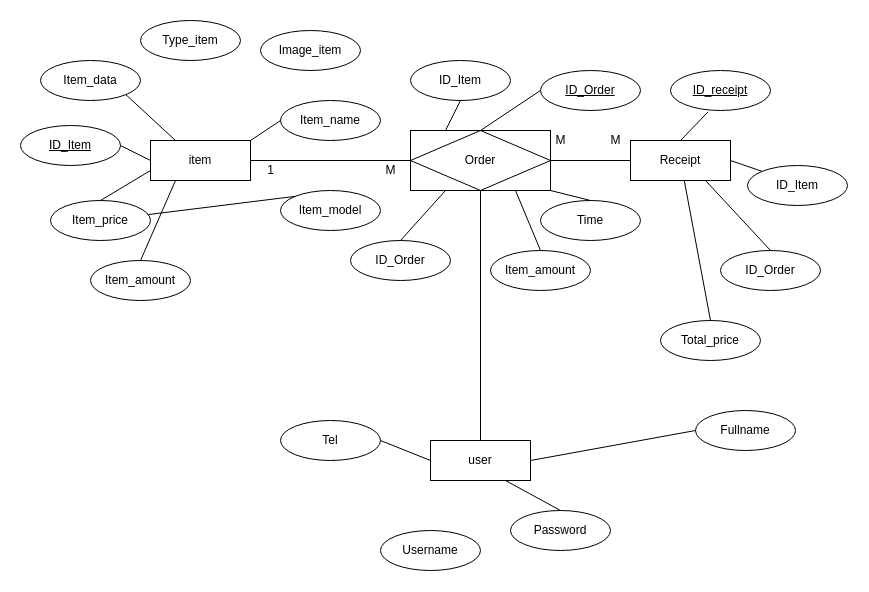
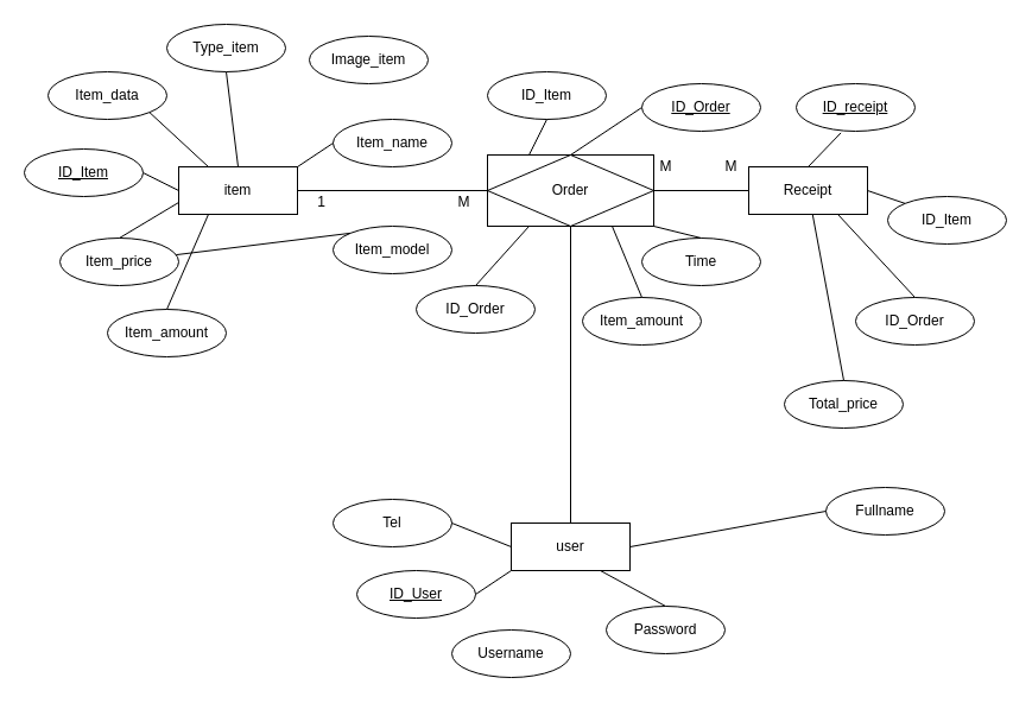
  <mxCell id="0" />
  <mxCell id="1" parent="0" />
  <mxCell id="2" value="item&lt;br&gt;" style="whiteSpace=wrap;html=1;align=center;" vertex="1" parent="1"><mxGeometry x="150" y="140" width="100" height="40" as="geometry" /></mxCell>
  <mxCell id="3" value="Item_name" style="ellipse;whiteSpace=wrap;html=1;align=center;" vertex="1" parent="1"><mxGeometry x="280" y="100" width="100" height="40" as="geometry" /></mxCell>
  <mxCell id="4" value="Item_price" style="ellipse;whiteSpace=wrap;html=1;align=center;" vertex="1" parent="1"><mxGeometry x="50" y="200" width="100" height="40" as="geometry" /></mxCell>
  <mxCell id="5" value="Item_amount" style="ellipse;whiteSpace=wrap;html=1;align=center;" vertex="1" parent="1"><mxGeometry x="90" y="260" width="100" height="40" as="geometry" /></mxCell>
  <mxCell id="6" value="Item_model" style="ellipse;whiteSpace=wrap;html=1;align=center;" vertex="1" parent="1"><mxGeometry x="280" y="190" width="100" height="40" as="geometry" /></mxCell>
  <mxCell id="7" value="Image_item" style="ellipse;whiteSpace=wrap;html=1;align=center;" vertex="1" parent="1"><mxGeometry x="260" y="30" width="100" height="40" as="geometry" /></mxCell>
  <mxCell id="8" value="Type_item" style="ellipse;whiteSpace=wrap;html=1;align=center;" vertex="1" parent="1"><mxGeometry x="140" y="20" width="100" height="40" as="geometry" /></mxCell>
  <mxCell id="9" value="Item_data&lt;br&gt;" style="ellipse;whiteSpace=wrap;html=1;align=center;" vertex="1" parent="1"><mxGeometry x="40" y="60" width="100" height="40" as="geometry" /></mxCell>
  <mxCell id="10" value="" style="endArrow=none;html=1;rounded=0;exitX=1;exitY=0.5;exitDx=0;exitDy=0;entryX=0;entryY=0.5;entryDx=0;entryDy=0;" edge="1" parent="1" source="35" target="2"><mxGeometry relative="1" as="geometry"><mxPoint x="120" y="140" as="sourcePoint" /><mxPoint x="310" y="210" as="targetPoint" /></mxGeometry></mxCell>
  <mxCell id="11" value="" style="endArrow=none;html=1;rounded=0;exitX=1;exitY=1;exitDx=0;exitDy=0;entryX=0.25;entryY=0;entryDx=0;entryDy=0;" edge="1" parent="1" source="9" target="2"><mxGeometry relative="1" as="geometry"><mxPoint x="180" y="190" as="sourcePoint" /><mxPoint x="340" y="190" as="targetPoint" /></mxGeometry></mxCell>
  <mxCell id="12" value="" style="endArrow=none;html=1;rounded=0;exitX=0.5;exitY=0;exitDx=0;exitDy=0;entryX=0;entryY=0.75;entryDx=0;entryDy=0;" edge="1" parent="1" source="4" target="2"><mxGeometry relative="1" as="geometry"><mxPoint x="240" y="270" as="sourcePoint" /><mxPoint x="400" y="270" as="targetPoint" /></mxGeometry></mxCell>
  <mxCell id="13" value="" style="endArrow=none;html=1;rounded=0;exitX=0.5;exitY=0;exitDx=0;exitDy=0;entryX=0.25;entryY=1;entryDx=0;entryDy=0;" edge="1" parent="1" source="5" target="2"><mxGeometry relative="1" as="geometry"><mxPoint x="190" y="250" as="sourcePoint" /><mxPoint x="210" y="210" as="targetPoint" /></mxGeometry></mxCell>
  <mxCell id="14" value="" style="endArrow=none;html=1;rounded=0;exitX=0;exitY=0;exitDx=0;exitDy=0;" edge="1" parent="1" source="6" target="4"><mxGeometry relative="1" as="geometry"><mxPoint x="250" y="270" as="sourcePoint" /><mxPoint x="410" y="270" as="targetPoint" /></mxGeometry></mxCell>
  <mxCell id="15" value="" style="endArrow=none;html=1;rounded=0;exitX=1;exitY=0;exitDx=0;exitDy=0;entryX=0;entryY=0.5;entryDx=0;entryDy=0;" edge="1" parent="1" source="2" target="3"><mxGeometry relative="1" as="geometry"><mxPoint x="460" y="240" as="sourcePoint" /><mxPoint x="620" y="240" as="targetPoint" /></mxGeometry></mxCell>
+ <mxCell id="16" value="" style="endArrow=none;html=1;rounded=0;exitX=0.5;exitY=0;exitDx=0;exitDy=0;entryX=0.5;entryY=1;entryDx=0;entryDy=0;" edge="1" parent="1" source="2" target="8"><mxGeometry relative="1" as="geometry"><mxPoint x="450" y="180" as="sourcePoint" /><mxPoint x="610" y="180" as="targetPoint" /></mxGeometry></mxCell>
  <mxCell id="17" value="Order" style="shape=associativeEntity;whiteSpace=wrap;html=1;align=center;" vertex="1" parent="1"><mxGeometry x="410" y="130" width="140" height="60" as="geometry" /></mxCell>
  <mxCell id="18" value="Receipt" style="whiteSpace=wrap;html=1;align=center;" vertex="1" parent="1"><mxGeometry x="630" y="140" width="100" height="40" as="geometry" /></mxCell>
  <mxCell id="19" value="ID_Item" style="ellipse;whiteSpace=wrap;html=1;align=center;" vertex="1" parent="1"><mxGeometry x="410" y="60" width="100" height="40" as="geometry" /></mxCell>
  <mxCell id="20" value="ID_Order" style="ellipse;whiteSpace=wrap;html=1;align=center;" vertex="1" parent="1"><mxGeometry x="350" y="240" width="100" height="40" as="geometry" /></mxCell>
  <mxCell id="21" value="Item_amount" style="ellipse;whiteSpace=wrap;html=1;align=center;" vertex="1" parent="1"><mxGeometry x="490" y="250" width="100" height="40" as="geometry" /></mxCell>
  <mxCell id="22" value="Time" style="ellipse;whiteSpace=wrap;html=1;align=center;" vertex="1" parent="1"><mxGeometry x="540" y="200" width="100" height="40" as="geometry" /></mxCell>
  <mxCell id="23" value="" style="endArrow=none;html=1;rounded=0;exitX=0.5;exitY=0;exitDx=0;exitDy=0;entryX=0.25;entryY=1;entryDx=0;entryDy=0;" edge="1" parent="1" source="20" target="17"><mxGeometry relative="1" as="geometry"><mxPoint x="430" y="230" as="sourcePoint" /><mxPoint x="590" y="230" as="targetPoint" /></mxGeometry></mxCell>
  <mxCell id="24" value="" style="endArrow=none;html=1;rounded=0;exitX=0.5;exitY=1;exitDx=0;exitDy=0;entryX=0.25;entryY=0;entryDx=0;entryDy=0;" edge="1" parent="1" source="19" target="17"><mxGeometry relative="1" as="geometry"><mxPoint x="610" y="290" as="sourcePoint" /><mxPoint x="770" y="290" as="targetPoint" /></mxGeometry></mxCell>
  <mxCell id="25" value="" style="endArrow=none;html=1;rounded=0;exitX=0.5;exitY=0;exitDx=0;exitDy=0;entryX=1;entryY=1;entryDx=0;entryDy=0;" edge="1" parent="1" source="22" target="17"><mxGeometry relative="1" as="geometry"><mxPoint x="580" y="290" as="sourcePoint" /><mxPoint x="740" y="290" as="targetPoint" /></mxGeometry></mxCell>
  <mxCell id="26" value="" style="endArrow=none;html=1;rounded=0;exitX=0.5;exitY=0;exitDx=0;exitDy=0;entryX=0.75;entryY=1;entryDx=0;entryDy=0;" edge="1" parent="1" source="21" target="17"><mxGeometry relative="1" as="geometry"><mxPoint x="580" y="300" as="sourcePoint" /><mxPoint x="740" y="300" as="targetPoint" /></mxGeometry></mxCell>
  <mxCell id="27" value="" style="endArrow=none;html=1;rounded=0;entryX=0.5;entryY=0;entryDx=0;entryDy=0;exitX=0;exitY=0.5;exitDx=0;exitDy=0;" edge="1" parent="1" source="34" target="17"><mxGeometry relative="1" as="geometry"><mxPoint x="555" y="100" as="sourcePoint" /><mxPoint x="830" y="220" as="targetPoint" /></mxGeometry></mxCell>
  <mxCell id="28" value="" style="endArrow=none;html=1;rounded=0;exitX=1;exitY=0.5;exitDx=0;exitDy=0;entryX=0;entryY=0.5;entryDx=0;entryDy=0;" edge="1" parent="1" source="2" target="17"><mxGeometry relative="1" as="geometry"><mxPoint x="280" y="160" as="sourcePoint" /><mxPoint x="400" y="160" as="targetPoint" /></mxGeometry></mxCell>
  <mxCell id="29" value="1" style="text;html=1;align=center;verticalAlign=middle;resizable=0;points=[];autosize=1;strokeColor=none;fillColor=none;" vertex="1" parent="1"><mxGeometry x="255" y="155" width="30" height="30" as="geometry" /></mxCell>
  <mxCell id="30" value="M" style="text;html=1;align=center;verticalAlign=middle;resizable=0;points=[];autosize=1;strokeColor=none;fillColor=none;" vertex="1" parent="1"><mxGeometry x="375" y="155" width="30" height="30" as="geometry" /></mxCell>
  <mxCell id="31" value="" style="endArrow=none;html=1;rounded=0;exitX=1;exitY=0.5;exitDx=0;exitDy=0;entryX=0;entryY=0.5;entryDx=0;entryDy=0;" edge="1" parent="1" source="17" target="18"><mxGeometry relative="1" as="geometry"><mxPoint x="570" y="200" as="sourcePoint" /><mxPoint x="730" y="200" as="targetPoint" /></mxGeometry></mxCell>
  <mxCell id="32" value="M" style="text;html=1;align=center;verticalAlign=middle;resizable=0;points=[];autosize=1;strokeColor=none;fillColor=none;" vertex="1" parent="1"><mxGeometry x="545" y="125" width="30" height="30" as="geometry" /></mxCell>
  <mxCell id="33" value="M" style="text;html=1;align=center;verticalAlign=middle;resizable=0;points=[];autosize=1;strokeColor=none;fillColor=none;" vertex="1" parent="1"><mxGeometry x="600" y="125" width="30" height="30" as="geometry" /></mxCell>
  <mxCell id="34" value="ID_Order" style="ellipse;whiteSpace=wrap;html=1;align=center;fontStyle=4;" vertex="1" parent="1"><mxGeometry x="540" y="70" width="100" height="40" as="geometry" /></mxCell>
  <mxCell id="35" value="ID_Item" style="ellipse;whiteSpace=wrap;html=1;align=center;fontStyle=4;" vertex="1" parent="1"><mxGeometry y="125" width="100" height="40" as="geometry" x="20" /></mxCell>
  <mxCell id="36" value="" style="endArrow=none;html=1;rounded=0;exitX=0.5;exitY=1;exitDx=0;exitDy=0;entryX=0.5;entryY=0;entryDx=0;entryDy=0;" edge="1" parent="1" source="17" target="37"><mxGeometry relative="1" as="geometry"><mxPoint x="470" y="360" as="sourcePoint" /><mxPoint x="480" y="340" as="targetPoint" /></mxGeometry></mxCell>
  <mxCell id="37" value="user" style="whiteSpace=wrap;html=1;align=center;" vertex="1" parent="1"><mxGeometry x="430" y="440" width="100" height="40" as="geometry" /></mxCell>
+ <mxCell id="38" value="ID_User" style="ellipse;whiteSpace=wrap;html=1;align=center;fontStyle=4;" vertex="1" parent="1"><mxGeometry x="300" y="480" width="100" height="40" as="geometry" /></mxCell>
  <mxCell id="39" value="Username" style="ellipse;whiteSpace=wrap;html=1;align=center;" vertex="1" parent="1"><mxGeometry x="380" y="530" width="100" height="40" as="geometry" /></mxCell>
  <mxCell id="40" value="Password&lt;br&gt;" style="ellipse;whiteSpace=wrap;html=1;align=center;" vertex="1" parent="1"><mxGeometry x="510" y="510" width="100" height="40" as="geometry" /></mxCell>
  <mxCell id="41" value="Tel" style="ellipse;whiteSpace=wrap;html=1;align=center;" vertex="1" parent="1"><mxGeometry x="280" y="420" width="100" height="40" as="geometry" /></mxCell>
  <mxCell id="42" value="Fullname" style="ellipse;whiteSpace=wrap;html=1;align=center;" vertex="1" parent="1"><mxGeometry x="695" y="410" width="100" height="40" as="geometry" /></mxCell>
  <mxCell id="43" value="" style="endArrow=none;html=1;rounded=0;exitX=1;exitY=0.5;exitDx=0;exitDy=0;entryX=0;entryY=0.5;entryDx=0;entryDy=0;" edge="1" parent="1" source="41" target="37"><mxGeometry relative="1" as="geometry"><mxPoint x="160" y="500" as="sourcePoint" /><mxPoint x="320" y="500" as="targetPoint" /></mxGeometry></mxCell>
+ <mxCell id="44" value="" style="endArrow=none;html=1;rounded=0;exitX=1;exitY=0.5;exitDx=0;exitDy=0;entryX=0;entryY=1;entryDx=0;entryDy=0;" edge="1" parent="1" source="38" target="37"><mxGeometry relative="1" as="geometry"><mxPoint x="110" y="480" as="sourcePoint" /><mxPoint x="270" y="480" as="targetPoint" /></mxGeometry></mxCell>
  <mxCell id="45" value="" style="endArrow=none;html=1;rounded=0;exitX=0.5;exitY=0;exitDx=0;exitDy=0;entryX=0.75;entryY=1;entryDx=0;entryDy=0;" edge="1" parent="1" source="40" target="37"><mxGeometry relative="1" as="geometry"><mxPoint x="160" y="520" as="sourcePoint" /><mxPoint x="320" y="520" as="targetPoint" /></mxGeometry></mxCell>
  <mxCell id="46" value="" style="endArrow=none;html=1;rounded=0;exitX=0;exitY=0.5;exitDx=0;exitDy=0;entryX=1;entryY=0.5;entryDx=0;entryDy=0;" edge="1" parent="1" source="42" target="37"><mxGeometry relative="1" as="geometry"><mxPoint x="170" y="450" as="sourcePoint" /><mxPoint x="330" y="450" as="targetPoint" /></mxGeometry></mxCell>
  <mxCell id="47" value="ID_Item" style="ellipse;whiteSpace=wrap;html=1;align=center;" vertex="1" parent="1"><mxGeometry x="747" y="165" width="100" height="40" as="geometry" /></mxCell>
  <mxCell id="48" value="ID_receipt" style="ellipse;whiteSpace=wrap;html=1;align=center;fontStyle=4;" vertex="1" parent="1"><mxGeometry x="670" y="70" width="100" height="40" as="geometry" /></mxCell>
  <mxCell id="49" value="ID_Order" style="ellipse;whiteSpace=wrap;html=1;align=center;" vertex="1" parent="1"><mxGeometry x="720" y="250" width="100" height="40" as="geometry" /></mxCell>
  <mxCell id="50" value="Total_price" style="ellipse;whiteSpace=wrap;html=1;align=center;" vertex="1" parent="1"><mxGeometry x="660" y="320" width="100" height="40" as="geometry" /></mxCell>
  <mxCell id="51" value="" style="endArrow=none;html=1;rounded=0;exitX=0.376;exitY=1.035;exitDx=0;exitDy=0;exitPerimeter=0;entryX=0.5;entryY=0;entryDx=0;entryDy=0;" edge="1" parent="1" source="48" target="18"><mxGeometry relative="1" as="geometry"><mxPoint x="680" y="220" as="sourcePoint" /><mxPoint x="840" y="220" as="targetPoint" /></mxGeometry></mxCell>
  <mxCell id="52" value="" style="endArrow=none;html=1;rounded=0;exitX=1;exitY=0.5;exitDx=0;exitDy=0;entryX=0;entryY=0;entryDx=0;entryDy=0;" edge="1" parent="1" source="18" target="47"><mxGeometry relative="1" as="geometry"><mxPoint x="690" y="200" as="sourcePoint" /><mxPoint x="850" y="200" as="targetPoint" /></mxGeometry></mxCell>
  <mxCell id="53" value="" style="endArrow=none;html=1;rounded=0;exitX=0.75;exitY=1;exitDx=0;exitDy=0;entryX=0.5;entryY=0;entryDx=0;entryDy=0;" edge="1" parent="1" source="18" target="49"><mxGeometry relative="1" as="geometry"><mxPoint x="690" y="220" as="sourcePoint" /><mxPoint x="850" y="220" as="targetPoint" /></mxGeometry></mxCell>
  <mxCell id="54" value="" style="endArrow=none;html=1;rounded=0;entryX=0.5;entryY=0;entryDx=0;entryDy=0;" edge="1" parent="1" source="18" target="50"><mxGeometry relative="1" as="geometry"><mxPoint x="660" y="250" as="sourcePoint" /><mxPoint x="820" y="250" as="targetPoint" /></mxGeometry></mxCell>
